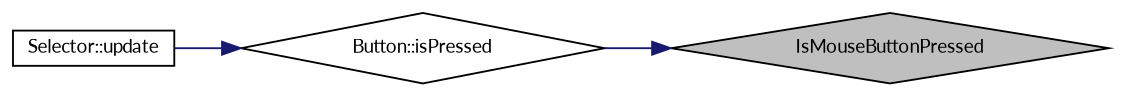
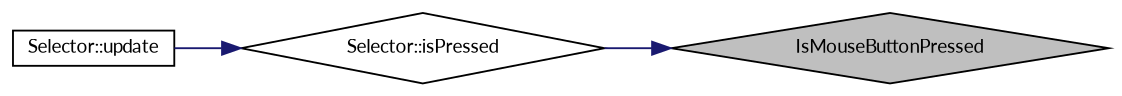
  digraph {
    fontname=Lato
    rankdir=RL
    node [color=black fillcolor=white fontname=Lato fontsize=10 shape=diamond style=filled]
    edge [color=midnightblue dir=back fontname=Lato fontsize=10 labelfontname=Helvetica labelfontsize=10 style=solid]
    n1 [fillcolor=grey75 fontcolor=black height=0.2 label=IsMouseButtonPressed width=0.4]
-   n2 [height=0.2 label="Button::isPressed" width=0.4]
+   n2 [height=0.2 label="Selector::isPressed" width=0.4]
    n3 [height=0.2 label="Selector::update" shape=box width=0.4]
    n1 -> n2
    n2 -> n3
  }
